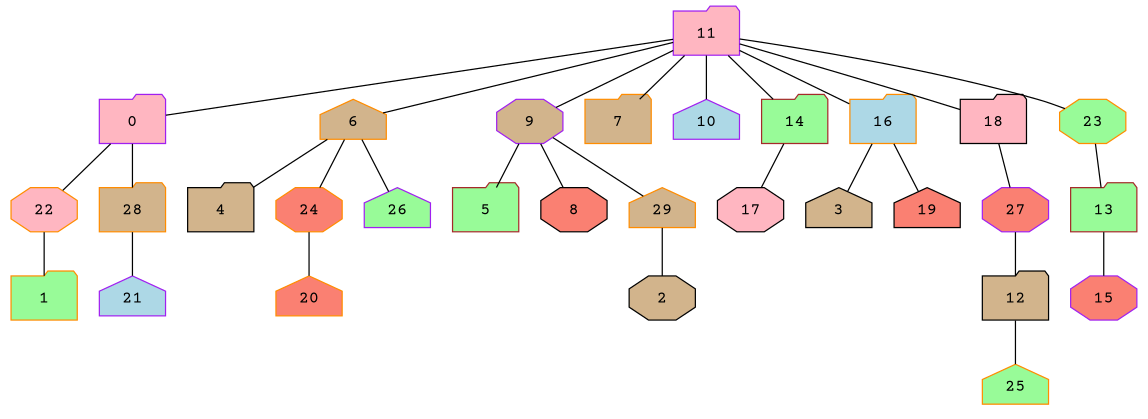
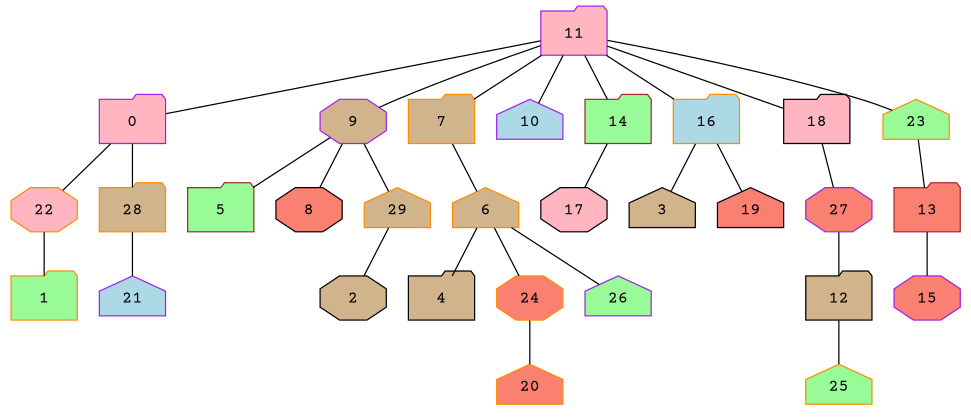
  graph {
    fontname="Courier Prime"
    node [color=darkorange fillcolor=tan fontname="Courier Prime" shape=folder style=filled]
    edge [fontname="Courier Prime"]
    0 [color=purple fillcolor=lightpink]
    22 [fillcolor=lightpink shape=octagon]
    28
    1 [fillcolor=palegreen]
    21 [color=purple fillcolor=lightblue shape=house]
    6 [shape=house]
    4 [color=black]
    24 [fillcolor=salmon shape=octagon]
    26 [color=purple fillcolor=palegreen shape=house]
    20 [fillcolor=salmon shape=house]
    9 [color=purple shape=octagon]
    5 [color=brown fillcolor=palegreen]
    8 [color=black fillcolor=salmon shape=octagon]
    29 [shape=house]
    2 [color=black shape=octagon]
    11 [color=purple fillcolor=lightpink]
    7
    10 [color=purple fillcolor=lightblue shape=house]
    14 [color=brown fillcolor=palegreen]
    16 [fillcolor=lightblue]
    18 [color=black fillcolor=lightpink]
-   23 [fillcolor=palegreen shape=octagon]
+   23 [fillcolor=palegreen shape=house]
    17 [color=black fillcolor=lightpink shape=octagon]
    3 [color=black shape=house]
    19 [color=black fillcolor=salmon shape=house]
    27 [color=purple fillcolor=salmon shape=octagon]
-   13 [color=brown fillcolor=palegreen]
+   13 [color=brown fillcolor=salmon]
    12 [color=black]
    25 [fillcolor=palegreen shape=house]
    15 [color=purple fillcolor=salmon shape=octagon]
    0 -- 22
    0 -- 28
    22 -- 1
    28 -- 21
    6 -- 4
    6 -- 24
    6 -- 26
    24 -- 20
    9 -- 5
    9 -- 8
    9 -- 29
    29 -- 2
    11 -- 0
-   11 -- 6
+   7 -- 6
    11 -- 9
    11 -- 7
    11 -- 10
    11 -- 14
    11 -- 16
    11 -- 18
    11 -- 23
    14 -- 17
    16 -- 3
    16 -- 19
    18 -- 27
    23 -- 13
    27 -- 12
    13 -- 15
    12 -- 25
  }
